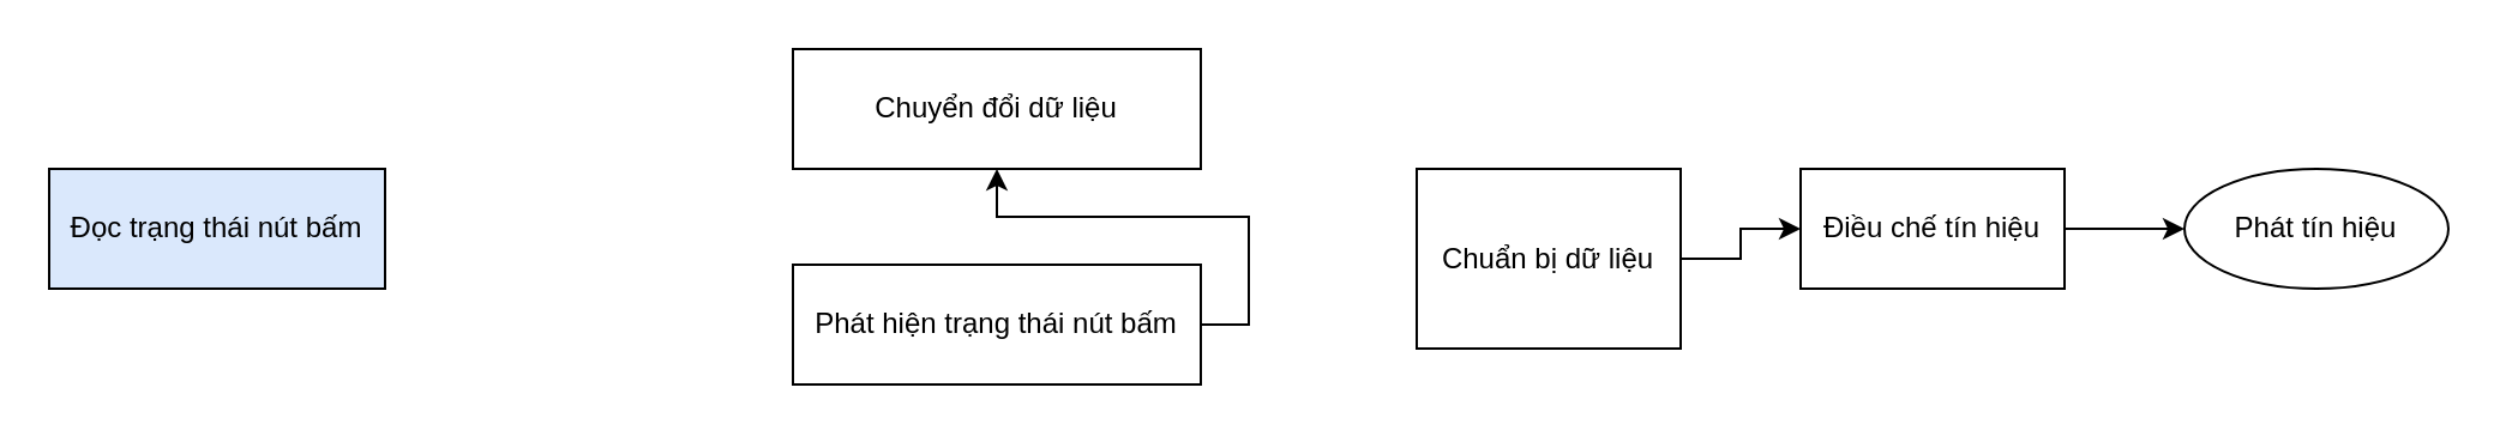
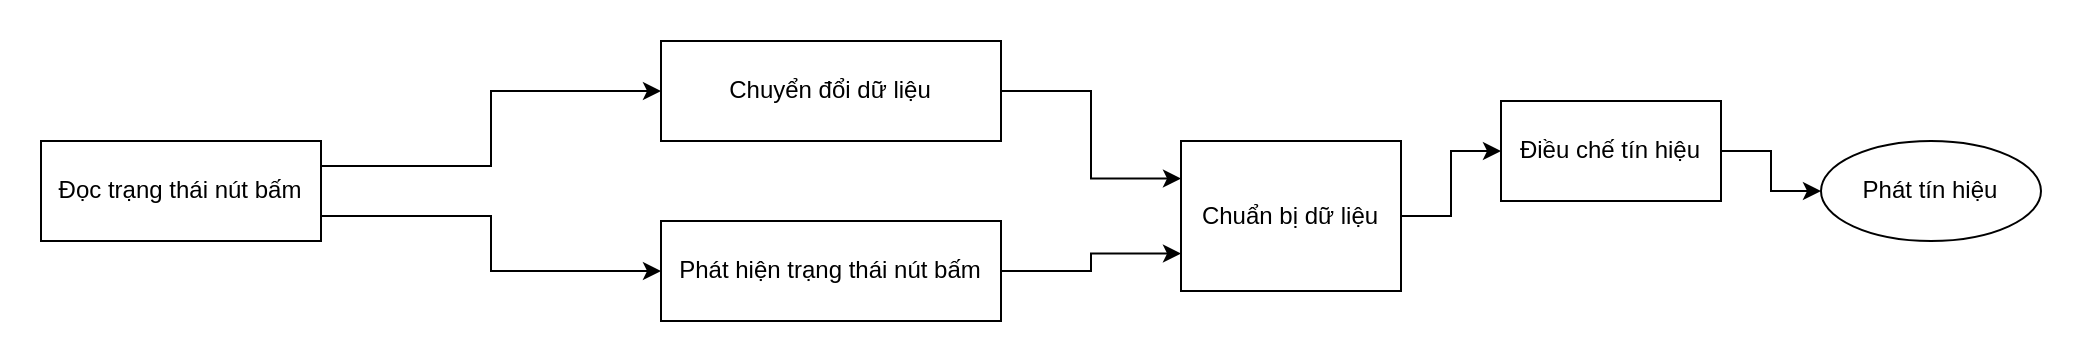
  <mxCell id="0" />
  <mxCell id="1" parent="0" />
- <mxCell id="4" value="Đọc trạng thái nút bấm" style="html=1;whiteSpace=wrap;fillColor=#dae8fc;" vertex="1" parent="1"><mxGeometry x="20" y="70" width="140" height="50" as="geometry" /></mxCell>
+ <mxCell id="2" style="edgeStyle=orthogonalEdgeStyle;rounded=0;orthogonalLoop=1;jettySize=auto;html=1;exitX=1;exitY=0.25;exitDx=0;exitDy=0;entryX=0;entryY=0.5;entryDx=0;entryDy=0;" edge="1" parent="1" source="4" target="6"><mxGeometry relative="1" as="geometry" /></mxCell>
+ <mxCell id="3" style="edgeStyle=orthogonalEdgeStyle;rounded=0;orthogonalLoop=1;jettySize=auto;html=1;exitX=1;exitY=0.75;exitDx=0;exitDy=0;entryX=0;entryY=0.5;entryDx=0;entryDy=0;" edge="1" parent="1" source="4" target="8"><mxGeometry relative="1" as="geometry" /></mxCell>
+ <mxCell id="4" value="Đọc trạng thái nút bấm" style="html=1;whiteSpace=wrap;" vertex="1" parent="1"><mxGeometry x="20" y="70" width="140" height="50" as="geometry" /></mxCell>
+ <mxCell id="5" style="edgeStyle=orthogonalEdgeStyle;rounded=0;orthogonalLoop=1;jettySize=auto;html=1;exitX=1;exitY=0.5;exitDx=0;exitDy=0;entryX=0;entryY=0.25;entryDx=0;entryDy=0;" edge="1" parent="1" source="6" target="10"><mxGeometry relative="1" as="geometry" /></mxCell>
  <mxCell id="6" value="Chuyển đổi dữ liệu" style="html=1;whiteSpace=wrap;" vertex="1" parent="1"><mxGeometry x="330" y="20" width="170" height="50" as="geometry" /></mxCell>
- <mxCell id="7" style="edgeStyle=orthogonalEdgeStyle;rounded=0;orthogonalLoop=1;jettySize=auto;html=1;exitX=1;exitY=0.5;exitDx=0;exitDy=0;" edge="1" parent="1" source="8" target="6"><mxGeometry relative="1" as="geometry" /></mxCell>
+ <mxCell id="7" style="edgeStyle=orthogonalEdgeStyle;rounded=0;orthogonalLoop=1;jettySize=auto;html=1;exitX=1;exitY=0.5;exitDx=0;exitDy=0;entryX=0;entryY=0.75;entryDx=0;entryDy=0;" edge="1" parent="1" source="8" target="10"><mxGeometry relative="1" as="geometry" /></mxCell>
  <mxCell id="8" value="Phát hiện trạng thái nút bấm" style="html=1;whiteSpace=wrap;" vertex="1" parent="1"><mxGeometry x="330" y="110" width="170" height="50" as="geometry" /></mxCell>
  <mxCell id="9" style="edgeStyle=orthogonalEdgeStyle;rounded=0;orthogonalLoop=1;jettySize=auto;html=1;exitX=1;exitY=0.5;exitDx=0;exitDy=0;entryX=0;entryY=0.5;entryDx=0;entryDy=0;" edge="1" parent="1" source="10" target="12"><mxGeometry relative="1" as="geometry" /></mxCell>
  <mxCell id="10" value="Chuẩn bị dữ liệu" style="html=1;whiteSpace=wrap;" vertex="1" parent="1"><mxGeometry x="590" y="70" width="110" height="75" as="geometry" /></mxCell>
  <mxCell id="11" style="edgeStyle=orthogonalEdgeStyle;rounded=0;orthogonalLoop=1;jettySize=auto;html=1;exitX=1;exitY=0.5;exitDx=0;exitDy=0;entryX=0;entryY=0.5;entryDx=0;entryDy=0;" edge="1" parent="1" source="12" target="13"><mxGeometry relative="1" as="geometry" /></mxCell>
- <mxCell id="12" value="Điều chế tín hiệu" style="html=1;whiteSpace=wrap;" vertex="1" parent="1"><mxGeometry x="750" y="70" width="110" height="50" as="geometry" /></mxCell>
+ <mxCell id="12" value="Điều chế tín hiệu" style="html=1;whiteSpace=wrap;" vertex="1" parent="1"><mxGeometry x="750" y="50" width="110" height="50" as="geometry" /></mxCell>
  <mxCell id="13" value="Phát tín hiệu" style="ellipse;html=1;whiteSpace=wrap;" vertex="1" parent="1"><mxGeometry x="910" y="70" width="110" height="50" as="geometry" /></mxCell>
